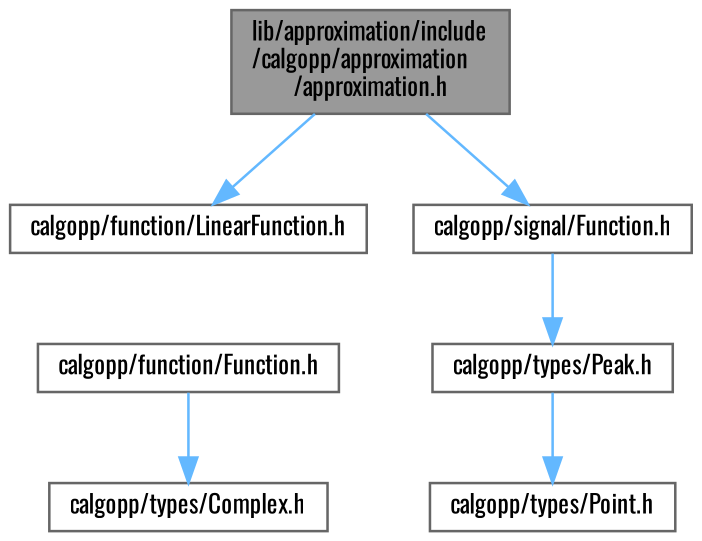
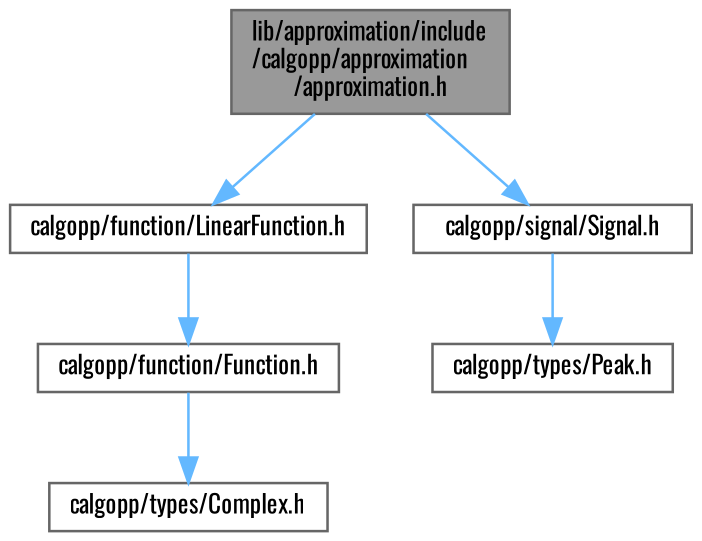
  digraph {
    fontname=Oswald
    node [color=grey40 fillcolor=white fontname=Oswald fontsize=10 shape=box style=filled]
    edge [color=steelblue1 fontname=Oswald fontsize=10 labelfontname=Helvetica labelfontsize=10 style=solid]
    n1 [color=gray40 fillcolor=grey60 fontcolor=black height=0.2 label="lib/approximation/include\l/calgopp/approximation\l/approximation.h" width=0.4]
    n2 [height=0.2 label="calgopp/function/LinearFunction.h" width=0.4]
-   n3 [height=0.2 label="calgopp/signal/Function.h" width=0.4]
+   n3 [height=0.2 label="calgopp/signal/Signal.h" width=0.4]
    n4 [height=0.2 label="calgopp/function/Function.h" width=0.4]
    n5 [height=0.2 label="calgopp/types/Peak.h" width=0.4]
    n6 [height=0.2 label="calgopp/types/Complex.h" width=0.4]
-   n7 [height=0.2 label="calgopp/types/Point.h" width=0.4]
    n1 -> n2
    n1 -> n3
+   n2 -> n4
    n3 -> n5
    n4 -> n6
-   n5 -> n7
  }
